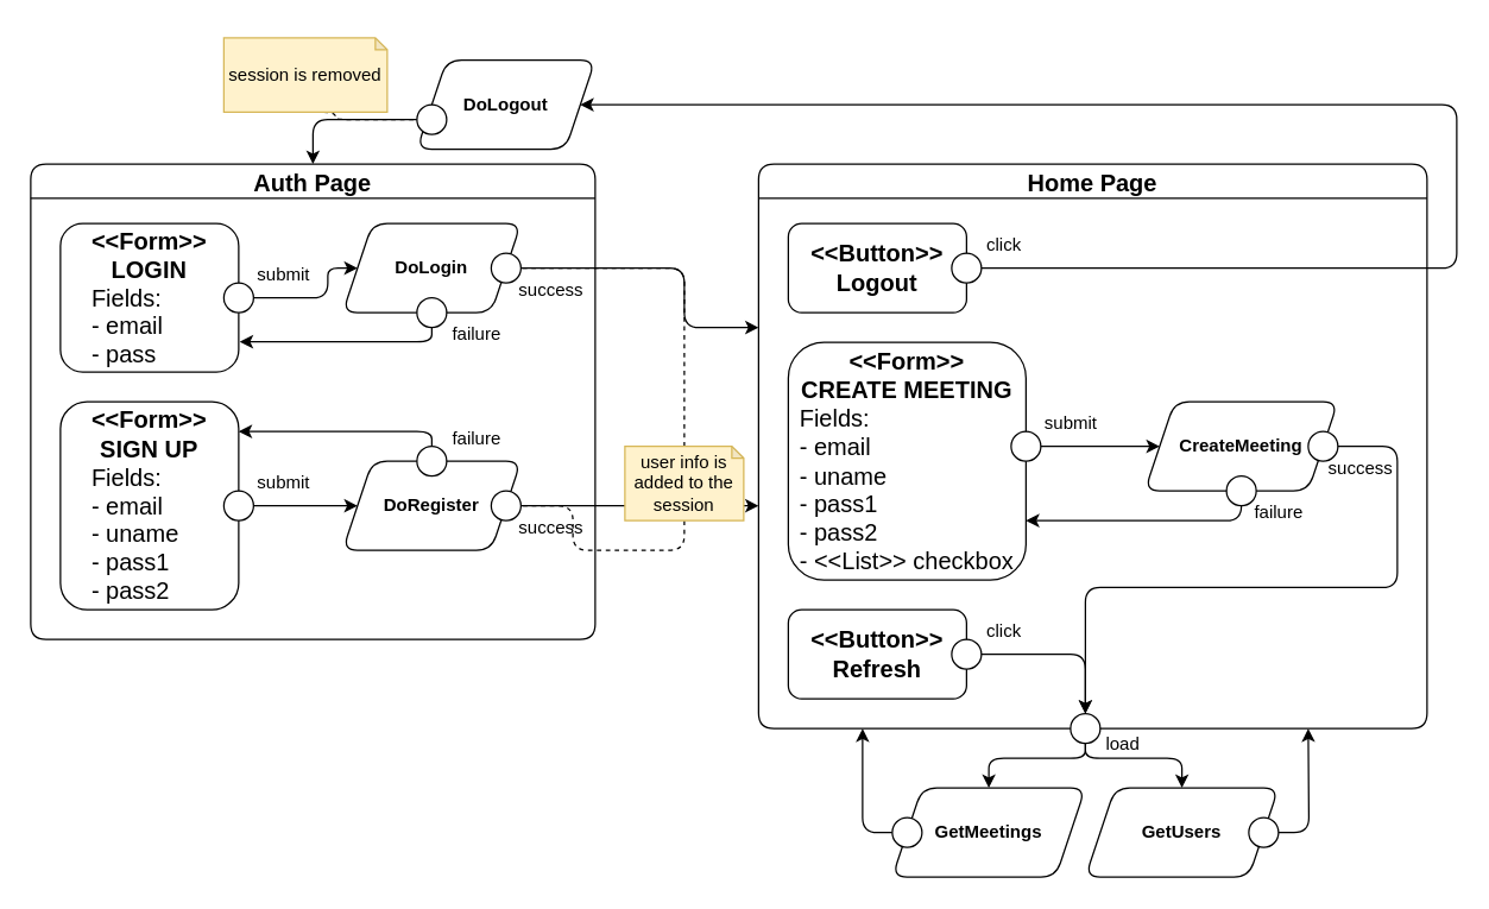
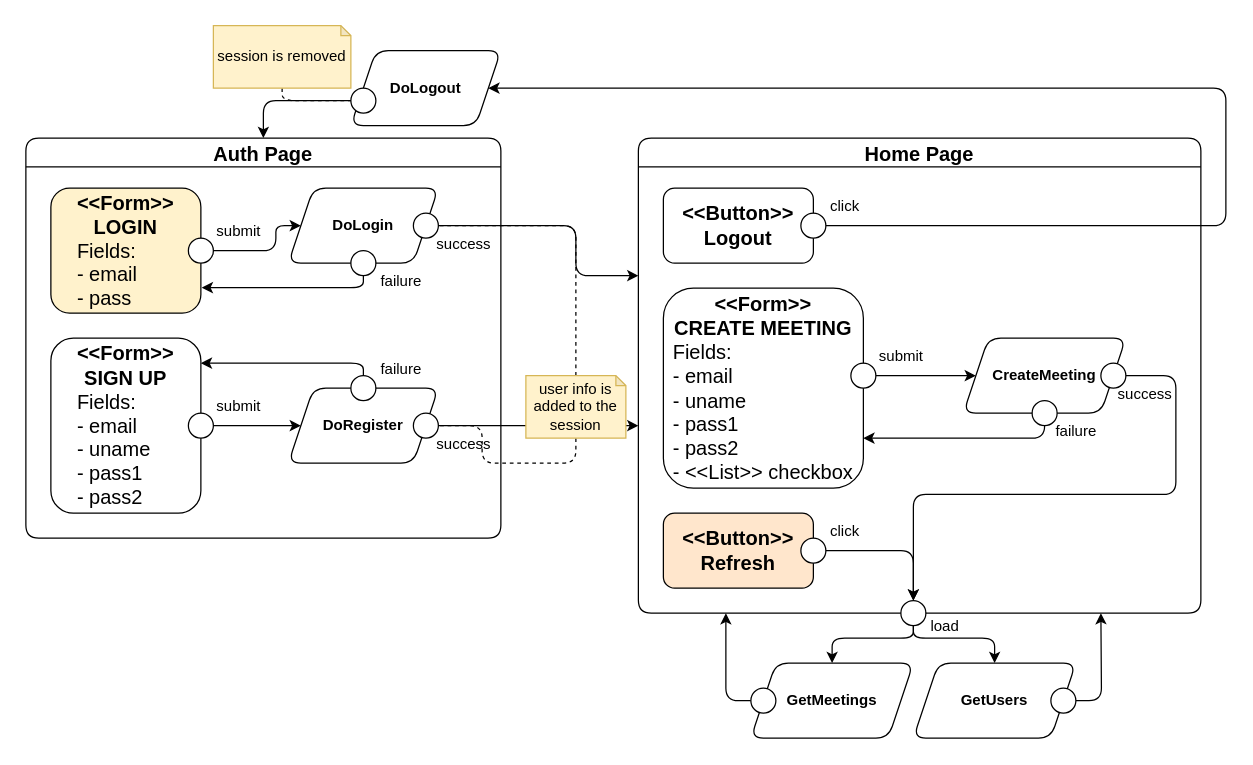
  <mxCell id="0" />
  <mxCell id="1" parent="0" />
  <mxCell id="2" value="Auth Page" style="swimlane;rounded=1;fontSize=16;" parent="1" vertex="1"><mxGeometry x="20" y="110" width="380" height="320" as="geometry" /></mxCell>
- <mxCell id="3" value="&lt;div&gt;&lt;b&gt;&amp;lt;&amp;lt;Form&amp;gt;&amp;gt;&lt;/b&gt;&lt;/div&gt;&lt;div&gt;&lt;b&gt;LOGIN&lt;br&gt;&lt;/b&gt;&lt;/div&gt;&lt;div align=&quot;left&quot;&gt;Fields:&lt;/div&gt;&lt;div align=&quot;left&quot;&gt;- email&lt;br&gt;&lt;/div&gt;&lt;div align=&quot;left&quot;&gt;- pass&lt;br&gt;&lt;/div&gt;" style="rounded=1;whiteSpace=wrap;html=1;fontSize=16;" parent="2" vertex="1"><mxGeometry x="20" y="40" width="120" height="100" as="geometry" /></mxCell>
+ <mxCell id="3" value="&lt;div&gt;&lt;b&gt;&amp;lt;&amp;lt;Form&amp;gt;&amp;gt;&lt;/b&gt;&lt;/div&gt;&lt;div&gt;&lt;b&gt;LOGIN&lt;br&gt;&lt;/b&gt;&lt;/div&gt;&lt;div align=&quot;left&quot;&gt;Fields:&lt;/div&gt;&lt;div align=&quot;left&quot;&gt;- email&lt;br&gt;&lt;/div&gt;&lt;div align=&quot;left&quot;&gt;- pass&lt;br&gt;&lt;/div&gt;" style="rounded=1;whiteSpace=wrap;html=1;fontSize=16;fillColor=#fff2cc;" parent="2" vertex="1"><mxGeometry x="20" y="40" width="120" height="100" as="geometry" /></mxCell>
  <mxCell id="4" value="&lt;div&gt;&lt;b&gt;&amp;lt;&amp;lt;Form&amp;gt;&amp;gt;&lt;/b&gt;&lt;/div&gt;&lt;div&gt;&lt;b&gt;SIGN UP&lt;br&gt;&lt;/b&gt;&lt;/div&gt;&lt;div align=&quot;left&quot;&gt;Fields:&lt;/div&gt;&lt;div align=&quot;left&quot;&gt;- email&lt;/div&gt;&lt;div align=&quot;left&quot;&gt;- uname&lt;br&gt;&lt;/div&gt;&lt;div align=&quot;left&quot;&gt;- pass1&lt;/div&gt;&lt;div align=&quot;left&quot;&gt;- pass2&lt;br&gt;&lt;/div&gt;" style="rounded=1;whiteSpace=wrap;html=1;fontSize=16;" parent="2" vertex="1"><mxGeometry x="20" y="160" width="120" height="140" as="geometry" /></mxCell>
  <mxCell id="5" value="" style="ellipse;whiteSpace=wrap;html=1;rounded=1;" parent="2" vertex="1"><mxGeometry x="130" y="80" width="20" height="20" as="geometry" /></mxCell>
  <mxCell id="6" value="" style="ellipse;whiteSpace=wrap;html=1;rounded=1;" parent="2" vertex="1"><mxGeometry x="130" y="220" width="20" height="20" as="geometry" /></mxCell>
  <mxCell id="7" value="submit" style="text;html=1;align=center;verticalAlign=middle;resizable=0;points=[];autosize=1;strokeColor=none;fillColor=none;rounded=1;" parent="2" vertex="1"><mxGeometry x="140" y="60" width="60" height="30" as="geometry" /></mxCell>
  <mxCell id="8" value="submit" style="text;html=1;align=center;verticalAlign=middle;resizable=0;points=[];autosize=1;strokeColor=none;fillColor=none;rounded=1;" parent="2" vertex="1"><mxGeometry x="140" y="200" width="60" height="30" as="geometry" /></mxCell>
  <mxCell id="9" value="&lt;b&gt;DoLogin&lt;/b&gt;" style="shape=parallelogram;perimeter=parallelogramPerimeter;whiteSpace=wrap;html=1;fixedSize=1;fontSize=12;rounded=1;" parent="2" vertex="1"><mxGeometry x="210" y="40" width="120" height="60" as="geometry" /></mxCell>
  <mxCell id="10" style="edgeStyle=orthogonalEdgeStyle;rounded=1;orthogonalLoop=1;jettySize=auto;html=1;exitX=1;exitY=0.5;exitDx=0;exitDy=0;entryX=0;entryY=0.5;entryDx=0;entryDy=0;" parent="2" source="5" target="9" edge="1"><mxGeometry relative="1" as="geometry"><Array as="points"><mxPoint x="200" y="90" /><mxPoint x="200" y="70" /></Array></mxGeometry></mxCell>
  <mxCell id="11" value="" style="ellipse;whiteSpace=wrap;html=1;rounded=1;" parent="2" vertex="1"><mxGeometry x="260" y="90" width="20" height="20" as="geometry" /></mxCell>
  <mxCell id="12" style="edgeStyle=orthogonalEdgeStyle;rounded=1;orthogonalLoop=1;jettySize=auto;html=1;exitX=0.5;exitY=1;exitDx=0;exitDy=0;entryX=1.006;entryY=0.796;entryDx=0;entryDy=0;entryPerimeter=0;" parent="2" source="11" edge="1" target="3"><mxGeometry relative="1" as="geometry"><mxPoint x="170" y="120" as="targetPoint" /><Array as="points"><mxPoint x="270" y="120" /></Array></mxGeometry></mxCell>
  <mxCell id="13" value="failure" style="text;html=1;align=center;verticalAlign=middle;resizable=0;points=[];autosize=1;strokeColor=none;fillColor=none;rounded=1;" parent="2" vertex="1"><mxGeometry x="270" y="100" width="60" height="30" as="geometry" /></mxCell>
  <mxCell id="14" value="" style="ellipse;whiteSpace=wrap;html=1;rounded=1;" parent="2" vertex="1"><mxGeometry x="310" y="60" width="20" height="20" as="geometry" /></mxCell>
  <mxCell id="15" value="success" style="text;html=1;align=center;verticalAlign=middle;resizable=0;points=[];autosize=1;strokeColor=none;fillColor=none;rounded=1;" parent="2" vertex="1"><mxGeometry x="315" y="70" width="70" height="30" as="geometry" /></mxCell>
  <mxCell id="16" value="&lt;b&gt;DoRegister&lt;/b&gt;" style="shape=parallelogram;perimeter=parallelogramPerimeter;whiteSpace=wrap;html=1;fixedSize=1;fontSize=12;rounded=1;" parent="2" vertex="1"><mxGeometry x="210" y="200" width="120" height="60" as="geometry" /></mxCell>
  <mxCell id="17" style="edgeStyle=orthogonalEdgeStyle;rounded=1;orthogonalLoop=1;jettySize=auto;html=1;exitX=1;exitY=0.5;exitDx=0;exitDy=0;entryX=0;entryY=0.5;entryDx=0;entryDy=0;" parent="2" source="6" target="16" edge="1"><mxGeometry relative="1" as="geometry" /></mxCell>
  <mxCell id="18" value="" style="ellipse;whiteSpace=wrap;html=1;rounded=1;" parent="2" vertex="1"><mxGeometry x="260" y="190" width="20" height="20" as="geometry" /></mxCell>
  <mxCell id="19" style="edgeStyle=orthogonalEdgeStyle;rounded=1;orthogonalLoop=1;jettySize=auto;html=1;exitX=0.5;exitY=0;exitDx=0;exitDy=0;" parent="2" source="18" edge="1" target="4"><mxGeometry relative="1" as="geometry"><mxPoint x="220" y="180" as="targetPoint" /><Array as="points"><mxPoint x="270" y="180" /></Array></mxGeometry></mxCell>
  <mxCell id="20" value="failure" style="text;html=1;align=center;verticalAlign=middle;resizable=0;points=[];autosize=1;strokeColor=none;fillColor=none;rounded=1;" parent="2" vertex="1"><mxGeometry x="270" y="170" width="60" height="30" as="geometry" /></mxCell>
  <mxCell id="21" value="" style="ellipse;whiteSpace=wrap;html=1;rounded=1;" parent="2" vertex="1"><mxGeometry x="310" y="220" width="20" height="20" as="geometry" /></mxCell>
  <mxCell id="22" value="success" style="text;html=1;align=center;verticalAlign=middle;resizable=0;points=[];autosize=1;strokeColor=none;fillColor=none;rounded=1;" parent="2" vertex="1"><mxGeometry x="315" y="230" width="70" height="30" as="geometry" /></mxCell>
  <mxCell id="23" style="edgeStyle=orthogonalEdgeStyle;rounded=1;orthogonalLoop=1;jettySize=auto;html=1;exitX=1;exitY=0.5;exitDx=0;exitDy=0;" parent="1" source="14" edge="1"><mxGeometry relative="1" as="geometry"><mxPoint x="510" y="220" as="targetPoint" /><Array as="points"><mxPoint x="460" y="180" /><mxPoint x="460" y="220" /></Array></mxGeometry></mxCell>
  <mxCell id="24" style="edgeStyle=orthogonalEdgeStyle;rounded=1;orthogonalLoop=1;jettySize=auto;html=1;exitX=1;exitY=0.5;exitDx=0;exitDy=0;" parent="1" source="21" edge="1"><mxGeometry relative="1" as="geometry"><mxPoint x="510" y="340" as="targetPoint" /><Array as="points"><mxPoint x="510" y="340" /></Array></mxGeometry></mxCell>
  <mxCell id="25" value="Home Page" style="swimlane;rounded=1;fontSize=16;" parent="1" vertex="1"><mxGeometry x="510" y="110" width="450" height="380" as="geometry" /></mxCell>
  <mxCell id="26" value="&lt;div&gt;&lt;b&gt;&amp;lt;&amp;lt;Button&amp;gt;&amp;gt;&lt;/b&gt;&lt;/div&gt;&lt;div&gt;&lt;b&gt;Logout&lt;br&gt;&lt;/b&gt;&lt;/div&gt;" style="rounded=1;whiteSpace=wrap;html=1;fontSize=16;" parent="25" vertex="1"><mxGeometry x="20" y="40" width="120" height="60" as="geometry" /></mxCell>
  <mxCell id="27" value="" style="ellipse;whiteSpace=wrap;html=1;fontSize=9;rounded=1;" parent="25" vertex="1"><mxGeometry x="130" y="60" width="20" height="20" as="geometry" /></mxCell>
  <mxCell id="28" value="&lt;div&gt;click&lt;br&gt;&lt;/div&gt;" style="text;html=1;align=center;verticalAlign=middle;resizable=0;points=[];autosize=1;strokeColor=none;fillColor=none;rounded=1;" parent="25" vertex="1"><mxGeometry x="140" y="40" width="50" height="30" as="geometry" /></mxCell>
  <mxCell id="29" value="&lt;div&gt;&lt;b&gt;&amp;lt;&amp;lt;Form&amp;gt;&amp;gt;&lt;/b&gt;&lt;/div&gt;&lt;div&gt;&lt;b&gt;CREATE MEETING&lt;br&gt;&lt;/b&gt;&lt;/div&gt;&lt;div align=&quot;left&quot;&gt;Fields:&lt;/div&gt;&lt;div align=&quot;left&quot;&gt;- email&lt;/div&gt;&lt;div align=&quot;left&quot;&gt;- uname&lt;br&gt;&lt;/div&gt;&lt;div align=&quot;left&quot;&gt;- pass1&lt;/div&gt;&lt;div align=&quot;left&quot;&gt;- pass2&lt;/div&gt;&lt;div align=&quot;left&quot;&gt;- &amp;lt;&amp;lt;List&amp;gt;&amp;gt; checkbox&lt;br&gt;&lt;/div&gt;" style="rounded=1;whiteSpace=wrap;html=1;fontSize=16;" parent="25" vertex="1"><mxGeometry x="20" y="120" width="160" height="160" as="geometry" /></mxCell>
  <mxCell id="30" value="" style="ellipse;whiteSpace=wrap;html=1;rounded=1;" parent="25" vertex="1"><mxGeometry x="170" y="180" width="20" height="20" as="geometry" /></mxCell>
  <mxCell id="31" value="submit" style="text;html=1;align=center;verticalAlign=middle;resizable=0;points=[];autosize=1;strokeColor=none;fillColor=none;rounded=1;" parent="25" vertex="1"><mxGeometry x="180" y="160" width="60" height="30" as="geometry" /></mxCell>
- <mxCell id="32" value="&lt;div&gt;&lt;b&gt;&amp;lt;&amp;lt;Button&amp;gt;&amp;gt;&lt;/b&gt;&lt;/div&gt;&lt;div&gt;&lt;b&gt;Refresh&lt;br&gt;&lt;/b&gt;&lt;/div&gt;" style="rounded=1;whiteSpace=wrap;html=1;fontSize=16;" parent="25" vertex="1"><mxGeometry x="20" y="300" width="120" height="60" as="geometry" /></mxCell>
+ <mxCell id="32" value="&lt;div&gt;&lt;b&gt;&amp;lt;&amp;lt;Button&amp;gt;&amp;gt;&lt;/b&gt;&lt;/div&gt;&lt;div&gt;&lt;b&gt;Refresh&lt;br&gt;&lt;/b&gt;&lt;/div&gt;" style="rounded=1;whiteSpace=wrap;html=1;fontSize=16;fillColor=#ffe6cc;" parent="25" vertex="1"><mxGeometry x="20" y="300" width="120" height="60" as="geometry" /></mxCell>
  <mxCell id="33" value="&lt;b&gt;CreateMeeting&lt;/b&gt;" style="shape=parallelogram;perimeter=parallelogramPerimeter;whiteSpace=wrap;html=1;fixedSize=1;fontSize=12;rounded=1;fontFamily=Helvetica;" parent="25" vertex="1"><mxGeometry x="260" y="160" width="130" height="60" as="geometry" /></mxCell>
  <mxCell id="34" style="edgeStyle=orthogonalEdgeStyle;rounded=1;orthogonalLoop=1;jettySize=auto;html=1;exitX=1;exitY=0.5;exitDx=0;exitDy=0;entryX=0;entryY=0.5;entryDx=0;entryDy=0;fontFamily=Helvetica;fontSize=12;endArrow=classic;endFill=1;" parent="25" source="30" target="33" edge="1"><mxGeometry relative="1" as="geometry" /></mxCell>
  <mxCell id="35" style="edgeStyle=orthogonalEdgeStyle;rounded=1;hachureGap=4;orthogonalLoop=1;jettySize=auto;html=1;exitX=0.5;exitY=0;exitDx=0;exitDy=0;entryX=1;entryY=0.75;entryDx=0;entryDy=0;fontFamily=Architects Daughter;fontSource=https%3A%2F%2Ffonts.googleapis.com%2Fcss%3Ffamily%3DArchitects%2BDaughter;fontSize=16;endArrow=classic;startSize=6;endSize=6;sourcePerimeterSpacing=8;targetPerimeterSpacing=8;endFill=1;" edge="1" parent="25" source="36" target="29"><mxGeometry relative="1" as="geometry"><Array as="points"><mxPoint x="325" y="240" /></Array></mxGeometry></mxCell>
  <mxCell id="36" value="" style="ellipse;whiteSpace=wrap;html=1;rounded=1;" parent="25" vertex="1"><mxGeometry x="315" y="210" width="20" height="20" as="geometry" /></mxCell>
  <mxCell id="37" value="" style="ellipse;whiteSpace=wrap;html=1;rounded=1;fontFamily=Helvetica;fontSize=12;" parent="25" vertex="1"><mxGeometry x="370" y="180" width="20" height="20" as="geometry" /></mxCell>
  <mxCell id="38" value="success" style="text;html=1;align=center;verticalAlign=middle;resizable=0;points=[];autosize=1;strokeColor=none;fillColor=none;rounded=1;" parent="25" vertex="1"><mxGeometry x="370" y="190" width="70" height="30" as="geometry" /></mxCell>
  <mxCell id="39" style="edgeStyle=orthogonalEdgeStyle;rounded=1;orthogonalLoop=1;jettySize=auto;html=1;fontFamily=Helvetica;fontSize=12;endArrow=classic;endFill=1;" parent="25" source="37" edge="1"><mxGeometry relative="1" as="geometry"><mxPoint x="220" y="370" as="targetPoint" /><Array as="points"><mxPoint x="430" y="190" /><mxPoint x="430" y="285" /></Array></mxGeometry></mxCell>
  <mxCell id="40" value="&lt;div&gt;failure&lt;/div&gt;" style="text;html=1;align=center;verticalAlign=middle;resizable=0;points=[];autosize=1;strokeColor=none;fillColor=none;rounded=1;" vertex="1" parent="25"><mxGeometry x="320" y="220" width="60" height="30" as="geometry" /></mxCell>
  <mxCell id="41" value="" style="ellipse;whiteSpace=wrap;html=1;rounded=1;fontFamily=Helvetica;fontSize=12;" vertex="1" parent="25"><mxGeometry x="130" y="320" width="20" height="20" as="geometry" /></mxCell>
  <mxCell id="42" value="&lt;div&gt;click&lt;br&gt;&lt;/div&gt;" style="text;html=1;align=center;verticalAlign=middle;resizable=0;points=[];autosize=1;strokeColor=none;fillColor=none;rounded=1;" vertex="1" parent="25"><mxGeometry x="140" y="300" width="50" height="30" as="geometry" /></mxCell>
  <mxCell id="43" style="edgeStyle=orthogonalEdgeStyle;rounded=1;orthogonalLoop=1;jettySize=auto;html=1;fontSize=9;endArrow=none;endFill=0;dashed=1;exitX=0.5;exitY=0;exitDx=0;exitDy=0;exitPerimeter=0;entryX=1;entryY=0.5;entryDx=0;entryDy=0;" parent="1" source="45" target="14" edge="1"><mxGeometry relative="1" as="geometry"><mxPoint x="540" y="150" as="targetPoint" /><mxPoint x="470" y="230" as="sourcePoint" /><Array as="points"><mxPoint x="460" y="180" /></Array></mxGeometry></mxCell>
  <mxCell id="44" style="edgeStyle=orthogonalEdgeStyle;rounded=1;orthogonalLoop=1;jettySize=auto;html=1;exitX=0.5;exitY=1;exitDx=0;exitDy=0;exitPerimeter=0;fontSize=9;dashed=1;endArrow=none;endFill=0;entryX=1;entryY=0.5;entryDx=0;entryDy=0;" parent="1" source="45" target="21" edge="1"><mxGeometry relative="1" as="geometry"><mxPoint x="430" y="390" as="targetPoint" /></mxGeometry></mxCell>
  <mxCell id="45" value="user info is added to the session" style="shape=note;whiteSpace=wrap;html=1;backgroundOutline=1;darkOpacity=0.05;size=8;rounded=1;fillColor=#fff2cc;strokeColor=#d6b656;" parent="1" vertex="1"><mxGeometry x="420" y="300" width="80" height="50" as="geometry" /></mxCell>
  <mxCell id="46" style="edgeStyle=orthogonalEdgeStyle;rounded=1;orthogonalLoop=1;jettySize=auto;html=1;exitX=1;exitY=0.5;exitDx=0;exitDy=0;entryX=1;entryY=0.5;entryDx=0;entryDy=0;fontSize=9;endArrow=classic;endFill=1;" parent="1" source="27" target="48" edge="1"><mxGeometry relative="1" as="geometry"><Array as="points"><mxPoint x="980" y="180" /><mxPoint x="980" y="70" /></Array></mxGeometry></mxCell>
  <mxCell id="47" style="edgeStyle=orthogonalEdgeStyle;rounded=1;orthogonalLoop=1;jettySize=auto;html=1;exitX=0;exitY=0.5;exitDx=0;exitDy=0;entryX=0.5;entryY=0;entryDx=0;entryDy=0;fontSize=9;endArrow=classic;endFill=1;" parent="1" source="49" target="2" edge="1"><mxGeometry relative="1" as="geometry" /></mxCell>
  <mxCell id="48" value="&lt;b&gt;DoLogout&lt;/b&gt;" style="shape=parallelogram;perimeter=parallelogramPerimeter;whiteSpace=wrap;html=1;fixedSize=1;fontSize=12;rounded=1;" parent="1" vertex="1"><mxGeometry x="280" y="40" width="120" height="60" as="geometry" /></mxCell>
  <mxCell id="49" value="" style="ellipse;whiteSpace=wrap;html=1;rounded=1;fontFamily=Helvetica;fontSize=12;" parent="1" vertex="1"><mxGeometry x="280" y="70" width="20" height="20" as="geometry" /></mxCell>
  <mxCell id="50" style="edgeStyle=orthogonalEdgeStyle;rounded=1;orthogonalLoop=1;jettySize=auto;html=1;exitX=0.5;exitY=1;exitDx=0;exitDy=0;exitPerimeter=0;fontSize=9;endArrow=none;endFill=0;dashed=1;entryX=0;entryY=0.5;entryDx=0;entryDy=0;" parent="1" source="51" target="49" edge="1"><mxGeometry relative="1" as="geometry"><mxPoint x="55.143" y="5" as="targetPoint" /><Array as="points"><mxPoint x="225" y="80" /></Array></mxGeometry></mxCell>
- <mxCell id="51" value="&lt;div&gt;session is removed&lt;/div&gt;" style="shape=note;whiteSpace=wrap;html=1;backgroundOutline=1;darkOpacity=0.05;size=8;rounded=1;fillColor=#fff2cc;strokeColor=#d6b656;" parent="1" vertex="1"><mxGeometry x="150" y="25" width="110" height="50" as="geometry" /></mxCell>
+ <mxCell id="51" value="&lt;div&gt;session is removed&lt;/div&gt;" style="shape=note;whiteSpace=wrap;html=1;backgroundOutline=1;darkOpacity=0.05;size=8;rounded=1;fillColor=#fff2cc;strokeColor=#d6b656;" parent="1" vertex="1"><mxGeometry x="170" y="20" width="110" height="50" as="geometry" /></mxCell>
  <mxCell id="52" style="edgeStyle=orthogonalEdgeStyle;rounded=1;hachureGap=4;orthogonalLoop=1;jettySize=auto;html=1;exitX=0.5;exitY=1;exitDx=0;exitDy=0;entryX=0.5;entryY=0;entryDx=0;entryDy=0;fontFamily=Architects Daughter;fontSource=https%3A%2F%2Ffonts.googleapis.com%2Fcss%3Ffamily%3DArchitects%2BDaughter;fontSize=16;endArrow=classic;endFill=1;startSize=6;endSize=6;sourcePerimeterSpacing=8;targetPerimeterSpacing=8;" edge="1" parent="1" source="54" target="55"><mxGeometry relative="1" as="geometry"><Array as="points"><mxPoint x="730" y="510" /><mxPoint x="665" y="510" /></Array></mxGeometry></mxCell>
  <mxCell id="53" style="edgeStyle=orthogonalEdgeStyle;rounded=1;hachureGap=4;orthogonalLoop=1;jettySize=auto;html=1;exitX=0.5;exitY=1;exitDx=0;exitDy=0;entryX=0.5;entryY=0;entryDx=0;entryDy=0;fontFamily=Architects Daughter;fontSource=https%3A%2F%2Ffonts.googleapis.com%2Fcss%3Ffamily%3DArchitects%2BDaughter;fontSize=16;endArrow=classic;endFill=1;startSize=6;endSize=6;sourcePerimeterSpacing=8;targetPerimeterSpacing=8;" edge="1" parent="1" source="54" target="56"><mxGeometry relative="1" as="geometry"><Array as="points"><mxPoint x="730" y="510" /><mxPoint x="795" y="510" /></Array></mxGeometry></mxCell>
  <mxCell id="54" value="" style="ellipse;whiteSpace=wrap;html=1;rounded=1;fontFamily=Helvetica;fontSize=12;" vertex="1" parent="1"><mxGeometry x="720" y="480" width="20" height="20" as="geometry" /></mxCell>
  <mxCell id="55" value="&lt;b&gt;GetMeetings&lt;/b&gt;" style="shape=parallelogram;perimeter=parallelogramPerimeter;whiteSpace=wrap;html=1;fixedSize=1;fontSize=12;rounded=1;fontFamily=Helvetica;" vertex="1" parent="1"><mxGeometry x="600" y="530" width="130" height="60" as="geometry" /></mxCell>
  <mxCell id="56" value="&lt;b&gt;GetUsers&lt;/b&gt;" style="shape=parallelogram;perimeter=parallelogramPerimeter;whiteSpace=wrap;html=1;fixedSize=1;fontSize=12;rounded=1;fontFamily=Helvetica;" vertex="1" parent="1"><mxGeometry x="730" y="530" width="130" height="60" as="geometry" /></mxCell>
  <mxCell id="57" style="edgeStyle=orthogonalEdgeStyle;rounded=1;hachureGap=4;orthogonalLoop=1;jettySize=auto;html=1;exitX=0;exitY=0.5;exitDx=0;exitDy=0;fontFamily=Architects Daughter;fontSource=https%3A%2F%2Ffonts.googleapis.com%2Fcss%3Ffamily%3DArchitects%2BDaughter;fontSize=16;endArrow=classic;endFill=1;startSize=6;endSize=6;sourcePerimeterSpacing=8;targetPerimeterSpacing=8;" edge="1" parent="1" source="58"><mxGeometry relative="1" as="geometry"><mxPoint x="580" y="490" as="targetPoint" /><Array as="points"><mxPoint x="580" y="560" /><mxPoint x="580" y="490" /></Array></mxGeometry></mxCell>
  <mxCell id="58" value="" style="ellipse;whiteSpace=wrap;html=1;rounded=1;fontFamily=Helvetica;fontSize=12;" vertex="1" parent="1"><mxGeometry x="600" y="550" width="20" height="20" as="geometry" /></mxCell>
  <mxCell id="59" style="edgeStyle=orthogonalEdgeStyle;rounded=1;hachureGap=4;orthogonalLoop=1;jettySize=auto;html=1;exitX=1;exitY=0.5;exitDx=0;exitDy=0;fontFamily=Architects Daughter;fontSource=https%3A%2F%2Ffonts.googleapis.com%2Fcss%3Ffamily%3DArchitects%2BDaughter;fontSize=16;endArrow=classic;endFill=1;startSize=6;endSize=6;sourcePerimeterSpacing=8;targetPerimeterSpacing=8;" edge="1" parent="1" source="60"><mxGeometry relative="1" as="geometry"><mxPoint x="880" y="490" as="targetPoint" /></mxGeometry></mxCell>
  <mxCell id="60" value="" style="ellipse;whiteSpace=wrap;html=1;rounded=1;fontFamily=Helvetica;fontSize=12;" vertex="1" parent="1"><mxGeometry x="840" y="550" width="20" height="20" as="geometry" /></mxCell>
  <mxCell id="61" value="load" style="text;html=1;align=center;verticalAlign=middle;resizable=0;points=[];autosize=1;strokeColor=none;fillColor=none;rounded=1;" vertex="1" parent="1"><mxGeometry x="730" y="486" width="50" height="30" as="geometry" /></mxCell>
  <mxCell id="62" style="edgeStyle=orthogonalEdgeStyle;rounded=1;orthogonalLoop=1;jettySize=auto;html=1;fontFamily=Helvetica;fontSize=12;endArrow=classic;endFill=1;entryX=0.5;entryY=0;entryDx=0;entryDy=0;" edge="1" parent="1" source="41" target="54"><mxGeometry relative="1" as="geometry"><mxPoint x="710" y="535" as="targetPoint" /><Array as="points"><mxPoint x="730" y="440" /></Array></mxGeometry></mxCell>
